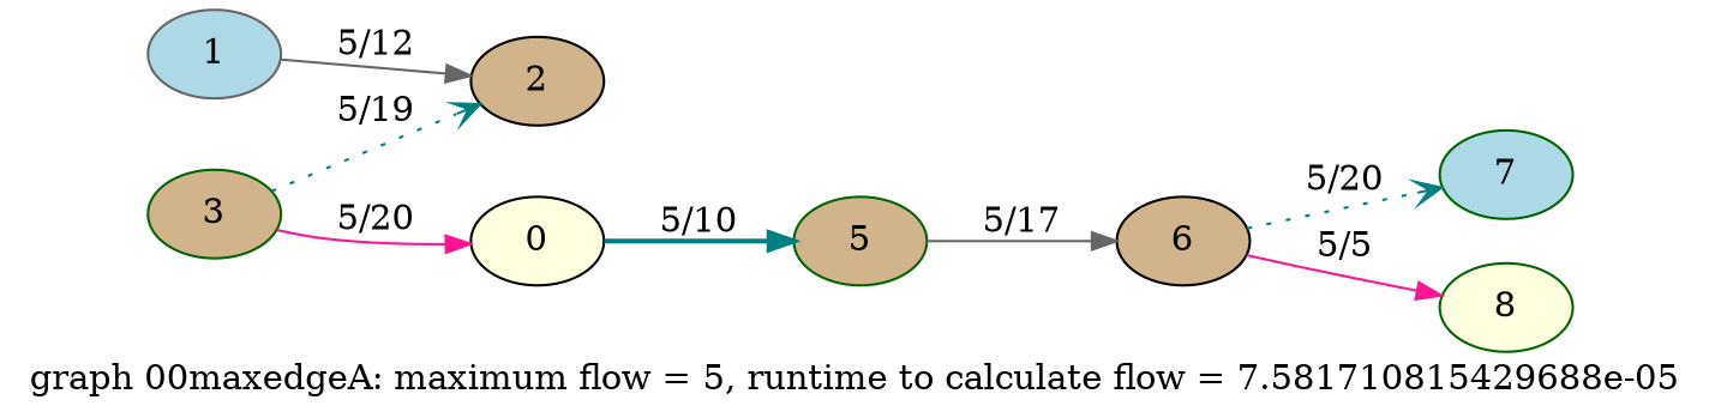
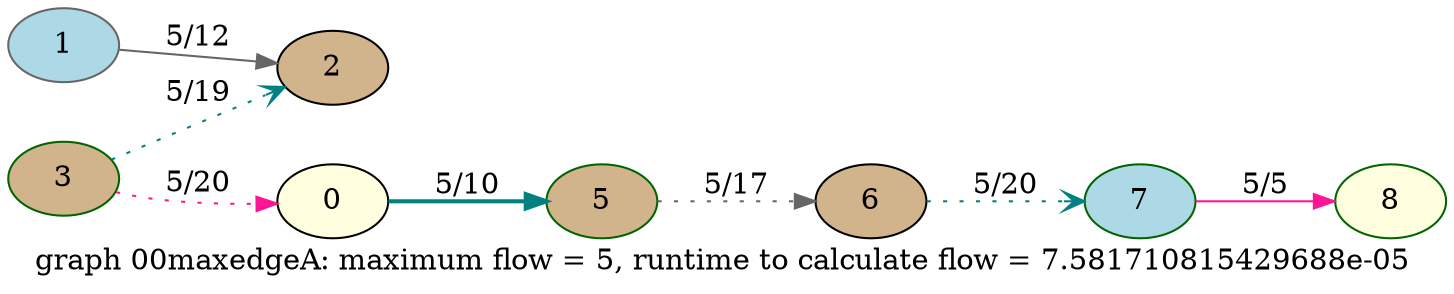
  digraph {
    label="graph 00maxedgeA: maximum flow = 5, runtime to calculate flow = 7.581710815429688e-05 "
    rankdir=LR
    node [color=darkgreen fillcolor=tan style=filled]
    edge [arrowhead=normal color=teal style=solid]
    1 [color=gray40 fillcolor=lightblue]
    2 [color=black]
    3
    n4 [color=black fillcolor=lightyellow label=0]
    5
    6 [color=black]
    7 [fillcolor=lightblue]
    8 [fillcolor=lightyellow]
    1 -> 2 [color=gray40 label=" 5/12 "]
    3 -> 2 [arrowhead=vee label=" 5/19 " style=dotted]
-   3 -> n4 [color=deeppink label=" 5/20 "]
+   3 -> n4 [color=deeppink label=" 5/20 " style=dotted]
    n4 -> 5 [label=" 5/10 " style=bold]
-   5 -> 6 [color=gray40 label=" 5/17 "]
+   5 -> 6 [color=gray40 label=" 5/17 " style=dotted]
    6 -> 7 [arrowhead=vee label=" 5/20 " style=dotted]
-   6 -> 8 [color=deeppink label=" 5/5 "]
+   7 -> 8 [color=deeppink label=" 5/5 "]
  }
